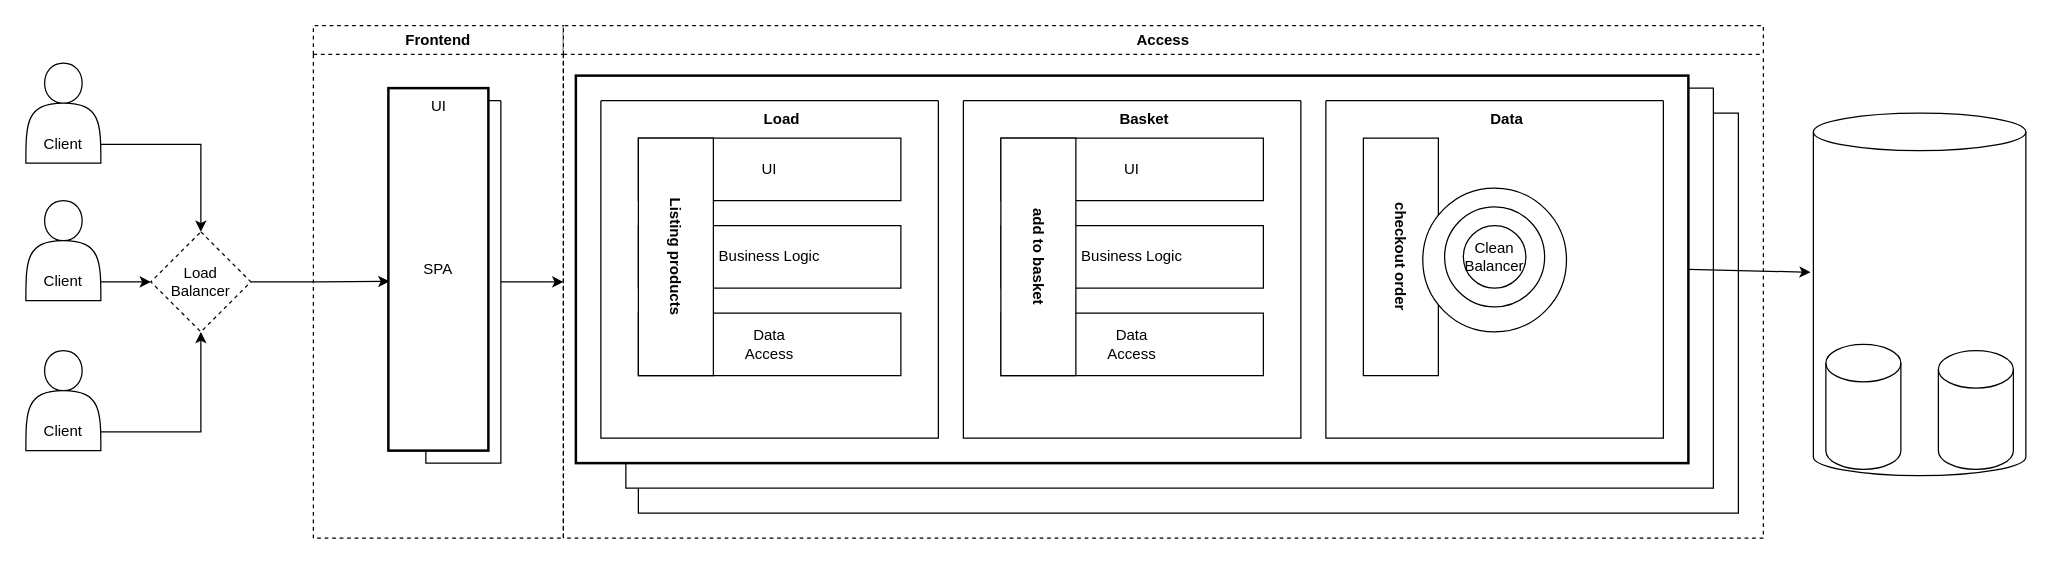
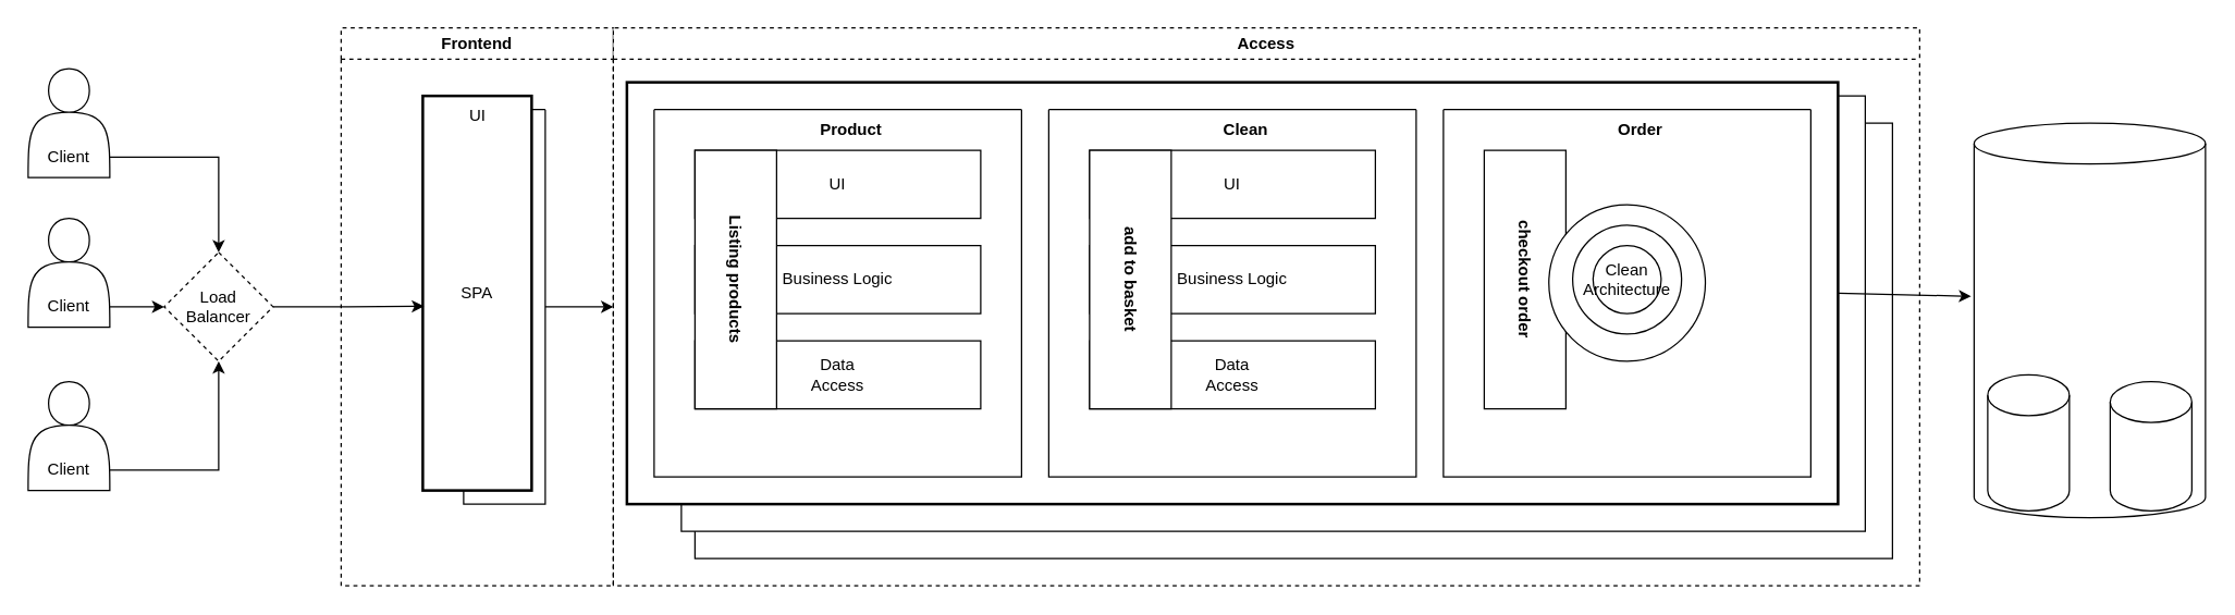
  <mxCell id="0" />
  <mxCell id="1" parent="0" />
  <mxCell id="2" value="" style="rounded=0;whiteSpace=wrap;html=1;" parent="1" vertex="1"><mxGeometry x="510" y="90" width="880" height="320" as="geometry" /></mxCell>
  <mxCell id="3" value="" style="rounded=0;whiteSpace=wrap;html=1;" parent="1" vertex="1"><mxGeometry x="500" y="70" width="870" height="320" as="geometry" /></mxCell>
  <mxCell id="4" value="" style="rounded=0;whiteSpace=wrap;html=1;strokeWidth=2;" parent="1" vertex="1"><mxGeometry x="460" y="60" width="890" height="310" as="geometry" /></mxCell>
  <mxCell id="5" value="" style="shape=actor;whiteSpace=wrap;html=1;" parent="1" vertex="1"><mxGeometry x="20" y="50" width="60" height="80" as="geometry" /></mxCell>
  <mxCell id="6" value="" style="shape=actor;whiteSpace=wrap;html=1;" parent="1" vertex="1"><mxGeometry x="20" y="160" width="60" height="80" as="geometry" /></mxCell>
  <mxCell id="7" value="" style="shape=actor;whiteSpace=wrap;html=1;" parent="1" vertex="1"><mxGeometry x="20" y="280" width="60" height="80" as="geometry" /></mxCell>
  <mxCell id="8" value="" style="edgeStyle=orthogonalEdgeStyle;rounded=0;orthogonalLoop=1;jettySize=auto;html=1;" parent="1" source="9" target="14" edge="1"><mxGeometry relative="1" as="geometry" /></mxCell>
  <mxCell id="9" value="Client" style="text;html=1;align=center;verticalAlign=middle;whiteSpace=wrap;rounded=0;" parent="1" vertex="1"><mxGeometry x="20" y="100" width="60" height="30" as="geometry" /></mxCell>
  <mxCell id="10" style="edgeStyle=orthogonalEdgeStyle;rounded=0;orthogonalLoop=1;jettySize=auto;html=1;entryX=0;entryY=0.5;entryDx=0;entryDy=0;" parent="1" source="11" target="14" edge="1"><mxGeometry relative="1" as="geometry" /></mxCell>
  <mxCell id="11" value="Client" style="text;html=1;align=center;verticalAlign=middle;whiteSpace=wrap;rounded=0;" parent="1" vertex="1"><mxGeometry x="20" y="210" width="60" height="30" as="geometry" /></mxCell>
  <mxCell id="12" style="edgeStyle=orthogonalEdgeStyle;rounded=0;orthogonalLoop=1;jettySize=auto;html=1;entryX=0.5;entryY=1;entryDx=0;entryDy=0;" parent="1" source="13" target="14" edge="1"><mxGeometry relative="1" as="geometry" /></mxCell>
  <mxCell id="13" value="Client" style="text;html=1;align=center;verticalAlign=middle;whiteSpace=wrap;rounded=0;" parent="1" vertex="1"><mxGeometry x="20" y="330" width="60" height="30" as="geometry" /></mxCell>
  <mxCell id="14" value="Load&lt;br&gt;Balancer" style="rhombus;whiteSpace=wrap;html=1;dashed=1;" parent="1" vertex="1"><mxGeometry x="120" y="185" width="80" height="80" as="geometry" /></mxCell>
  <mxCell id="15" value="Frontend" style="swimlane;whiteSpace=wrap;html=1;dashed=1;" parent="1" vertex="1"><mxGeometry x="250" y="20" width="200" height="410" as="geometry" /></mxCell>
  <mxCell id="16" value="" style="swimlane;startSize=0;" parent="15" vertex="1"><mxGeometry x="90" y="60" width="60" height="290" as="geometry" /></mxCell>
  <mxCell id="17" value="" style="rounded=0;whiteSpace=wrap;html=1;strokeWidth=2;" parent="16" vertex="1"><mxGeometry x="-30" y="-10" width="80" height="290" as="geometry" /></mxCell>
  <mxCell id="18" value="UI" style="text;html=1;align=center;verticalAlign=middle;resizable=0;points=[];autosize=1;strokeColor=none;fillColor=none;" parent="16" vertex="1"><mxGeometry x="-10" y="-10" width="40" height="30" as="geometry" /></mxCell>
  <mxCell id="19" value="SPA" style="text;html=1;align=center;verticalAlign=middle;whiteSpace=wrap;rounded=0;" parent="16" vertex="1"><mxGeometry x="-20" y="120" width="60" height="30" as="geometry" /></mxCell>
  <mxCell id="20" style="edgeStyle=orthogonalEdgeStyle;rounded=0;orthogonalLoop=1;jettySize=auto;html=1;entryX=0.011;entryY=0.533;entryDx=0;entryDy=0;entryPerimeter=0;" parent="1" source="14" target="17" edge="1"><mxGeometry relative="1" as="geometry" /></mxCell>
  <mxCell id="21" value="Access" style="swimlane;whiteSpace=wrap;html=1;dashed=1;" parent="1" vertex="1"><mxGeometry x="450" y="20" width="960" height="410" as="geometry" /></mxCell>
  <mxCell id="22" value="" style="swimlane;startSize=0;" parent="21" vertex="1"><mxGeometry x="30" y="60" width="270" height="270" as="geometry" /></mxCell>
- <mxCell id="23" value="&lt;b&gt;Load&lt;/b&gt;" style="text;html=1;align=center;verticalAlign=middle;whiteSpace=wrap;rounded=0;" parent="22" vertex="1"><mxGeometry x="115" width="60" height="30" as="geometry" /></mxCell>
+ <mxCell id="23" value="&lt;b&gt;Product&lt;/b&gt;" style="text;html=1;align=center;verticalAlign=middle;whiteSpace=wrap;rounded=0;" parent="22" vertex="1"><mxGeometry x="115" width="60" height="30" as="geometry" /></mxCell>
  <mxCell id="24" value="UI" style="rounded=0;whiteSpace=wrap;html=1;" parent="22" vertex="1"><mxGeometry x="30" y="30" width="210" height="50" as="geometry" /></mxCell>
  <mxCell id="25" value="Business Logic" style="rounded=0;whiteSpace=wrap;html=1;" parent="22" vertex="1"><mxGeometry x="30" y="100" width="210" height="50" as="geometry" /></mxCell>
  <mxCell id="26" value="Data&lt;br&gt;Access" style="rounded=0;whiteSpace=wrap;html=1;" parent="22" vertex="1"><mxGeometry x="30" y="170" width="210" height="50" as="geometry" /></mxCell>
  <mxCell id="27" value="" style="rounded=0;whiteSpace=wrap;html=1;" parent="22" vertex="1"><mxGeometry x="30" y="30" width="60" height="190" as="geometry" /></mxCell>
  <mxCell id="28" value="&lt;b&gt;Listing products&lt;/b&gt;" style="text;html=1;align=center;verticalAlign=middle;whiteSpace=wrap;rounded=0;rotation=90;" parent="22" vertex="1"><mxGeometry x="10" y="110" width="100" height="30" as="geometry" /></mxCell>
  <mxCell id="29" value="" style="swimlane;startSize=0;" parent="21" vertex="1"><mxGeometry x="320" y="60" width="270" height="270" as="geometry" /></mxCell>
- <mxCell id="30" value="&lt;b&gt;Basket&lt;/b&gt;" style="text;html=1;align=center;verticalAlign=middle;whiteSpace=wrap;rounded=0;" parent="29" vertex="1"><mxGeometry x="115" width="60" height="30" as="geometry" /></mxCell>
+ <mxCell id="30" value="&lt;b&gt;Clean&lt;/b&gt;" style="text;html=1;align=center;verticalAlign=middle;whiteSpace=wrap;rounded=0;" parent="29" vertex="1"><mxGeometry x="115" width="60" height="30" as="geometry" /></mxCell>
  <mxCell id="31" value="UI" style="rounded=0;whiteSpace=wrap;html=1;" parent="29" vertex="1"><mxGeometry x="30" y="30" width="210" height="50" as="geometry" /></mxCell>
  <mxCell id="32" value="Business Logic" style="rounded=0;whiteSpace=wrap;html=1;" parent="29" vertex="1"><mxGeometry x="30" y="100" width="210" height="50" as="geometry" /></mxCell>
  <mxCell id="33" value="Data&lt;br&gt;Access" style="rounded=0;whiteSpace=wrap;html=1;" parent="29" vertex="1"><mxGeometry x="30" y="170" width="210" height="50" as="geometry" /></mxCell>
  <mxCell id="34" value="" style="rounded=0;whiteSpace=wrap;html=1;" parent="29" vertex="1"><mxGeometry x="30" y="30" width="60" height="190" as="geometry" /></mxCell>
  <mxCell id="35" value="&lt;b&gt;add to basket&lt;/b&gt;" style="text;html=1;align=center;verticalAlign=middle;whiteSpace=wrap;rounded=0;rotation=90;" parent="29" vertex="1"><mxGeometry x="10" y="110" width="100" height="30" as="geometry" /></mxCell>
  <mxCell id="36" value="" style="swimlane;startSize=0;" parent="21" vertex="1"><mxGeometry x="610" y="60" width="270" height="270" as="geometry" /></mxCell>
- <mxCell id="37" value="&lt;b&gt;Data&lt;/b&gt;" style="text;html=1;align=center;verticalAlign=middle;whiteSpace=wrap;rounded=0;" parent="36" vertex="1"><mxGeometry x="115" width="60" height="30" as="geometry" /></mxCell>
+ <mxCell id="37" value="&lt;b&gt;Order&lt;/b&gt;" style="text;html=1;align=center;verticalAlign=middle;whiteSpace=wrap;rounded=0;" parent="36" vertex="1"><mxGeometry x="115" width="60" height="30" as="geometry" /></mxCell>
  <mxCell id="38" value="" style="rounded=0;whiteSpace=wrap;html=1;" parent="36" vertex="1"><mxGeometry x="30" y="30" width="60" height="190" as="geometry" /></mxCell>
  <mxCell id="39" value="&lt;b&gt;checkout order&lt;/b&gt;" style="text;html=1;align=center;verticalAlign=middle;whiteSpace=wrap;rounded=0;rotation=90;" parent="36" vertex="1"><mxGeometry x="10" y="110" width="100" height="30" as="geometry" /></mxCell>
  <mxCell id="40" value="" style="ellipse;whiteSpace=wrap;html=1;aspect=fixed;" parent="36" vertex="1"><mxGeometry x="77.5" y="70" width="115" height="115" as="geometry" /></mxCell>
  <mxCell id="41" value="" style="ellipse;whiteSpace=wrap;html=1;aspect=fixed;" parent="36" vertex="1"><mxGeometry x="95" y="85" width="80" height="80" as="geometry" /></mxCell>
  <mxCell id="42" value="" style="ellipse;whiteSpace=wrap;html=1;aspect=fixed;" parent="36" vertex="1"><mxGeometry x="110" y="100" width="50" height="50" as="geometry" /></mxCell>
- <mxCell id="43" value="Clean&lt;br&gt;Balancer" style="text;html=1;align=center;verticalAlign=middle;whiteSpace=wrap;rounded=0;" parent="36" vertex="1"><mxGeometry x="105" y="110" width="60" height="30" as="geometry" /></mxCell>
+ <mxCell id="43" value="Clean&lt;br&gt;Architecture" style="text;html=1;align=center;verticalAlign=middle;whiteSpace=wrap;rounded=0;" parent="36" vertex="1"><mxGeometry x="105" y="110" width="60" height="30" as="geometry" /></mxCell>
  <mxCell id="44" value="" style="shape=cylinder3;whiteSpace=wrap;html=1;boundedLbl=1;backgroundOutline=1;size=15;" parent="1" vertex="1"><mxGeometry x="1450" y="90" width="170" height="290" as="geometry" /></mxCell>
  <mxCell id="45" value="" style="shape=cylinder3;whiteSpace=wrap;html=1;boundedLbl=1;backgroundOutline=1;size=15;" parent="1" vertex="1"><mxGeometry x="1460" y="275" width="60" height="100" as="geometry" /></mxCell>
  <mxCell id="46" value="" style="shape=cylinder3;whiteSpace=wrap;html=1;boundedLbl=1;backgroundOutline=1;size=15;" parent="1" vertex="1"><mxGeometry x="1550" y="280" width="60" height="95" as="geometry" /></mxCell>
  <mxCell id="47" value="" style="endArrow=classic;html=1;rounded=0;exitX=1;exitY=0.5;exitDx=0;exitDy=0;entryX=0;entryY=0.5;entryDx=0;entryDy=0;" parent="1" source="16" target="21" edge="1"><mxGeometry width="50" height="50" relative="1" as="geometry"><mxPoint x="460" y="580" as="sourcePoint" /><mxPoint x="510" y="530" as="targetPoint" /></mxGeometry></mxCell>
  <mxCell id="48" value="" style="endArrow=classic;html=1;rounded=0;exitX=1;exitY=0.5;exitDx=0;exitDy=0;entryX=-0.013;entryY=0.439;entryDx=0;entryDy=0;entryPerimeter=0;" parent="1" source="4" target="44" edge="1"><mxGeometry width="50" height="50" relative="1" as="geometry"><mxPoint x="1410" y="530" as="sourcePoint" /><mxPoint x="1460" y="480" as="targetPoint" /></mxGeometry></mxCell>
